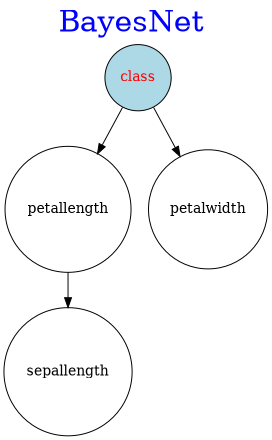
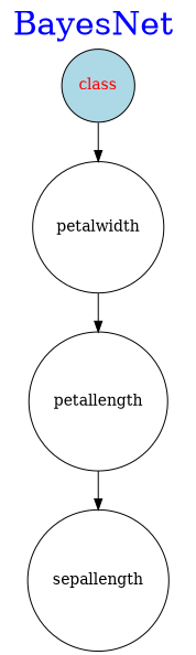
  digraph {
    fontcolor=blue
    fontsize=30
    label=<BayesNet >
    labelloc=t
    node [shape=circle]
    class [fillcolor=lightblue fontcolor=red style=filled]
    petallength
    petalwidth
    sepallength
-   class -> petallength
+   petalwidth -> petallength
    class -> petalwidth
    petallength -> sepallength
  }
